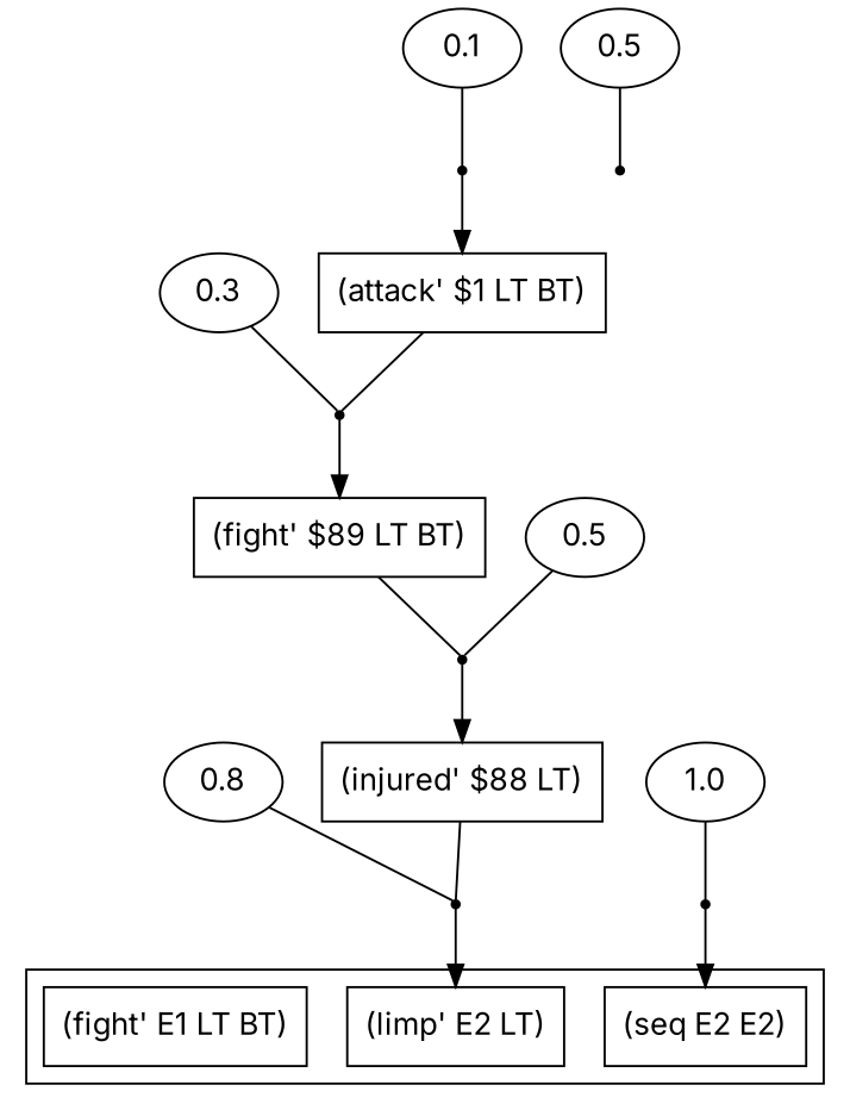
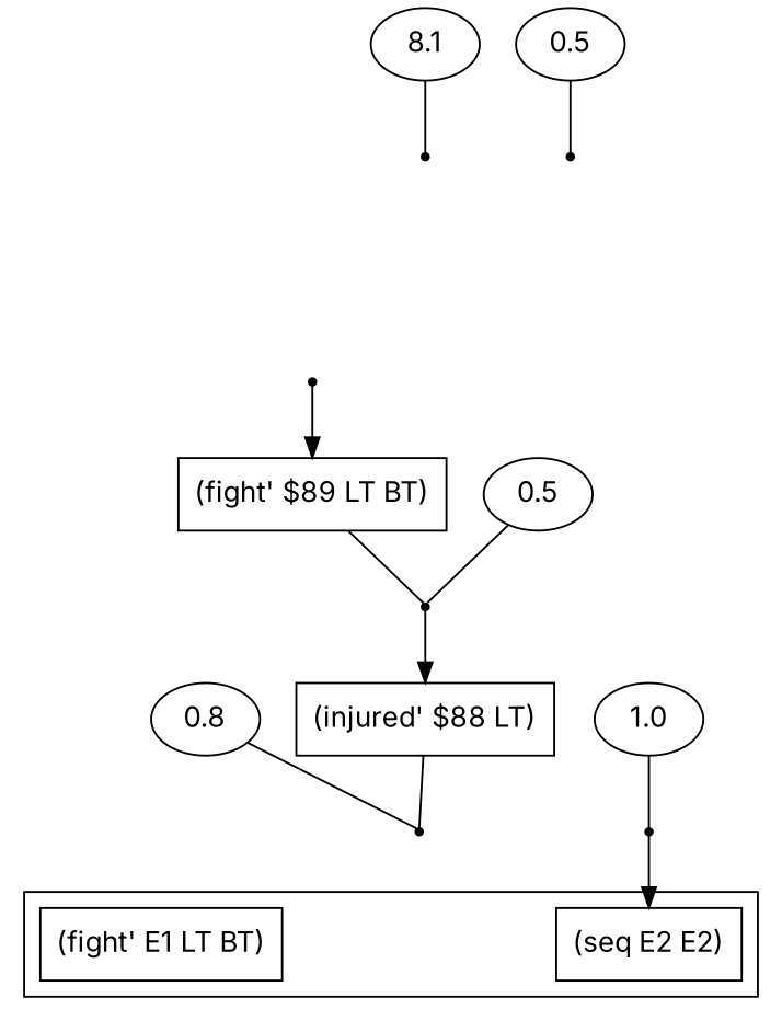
  digraph {
    fontname=Inter
    rankdir=TB
    node [fontname=Inter]
    edge [arrowhead=none fontname=Inter]
-   n1 [label="(limp' E2 LT)" shape=box]
    n2 [label="(seq E2 E2)" shape=box]
    n3 [label="(fight' E1 LT BT)" shape=box]
-   n4 [label=0.3]
    r0 [shape=point]
    n6 [label="(fight' $89 LT BT)" shape=box]
-   n7 [label=0.1]
+   n7 [label=8.1]
    r1 [shape=point]
-   n9 [label="(attack' $1 LT BT)" shape=box]
    n10 [label=0.5]
    r2 [shape=point]
    n12 [label=0.8]
    r3 [shape=point]
    n14 [label=0.5]
    r4 [shape=point]
    n16 [label="(injured' $88 LT)" shape=box]
    n17 [label=1.0]
    r5 [shape=point]
    subgraph cluster_1 {
-     n1
      n2
      n3
    }
-   n4 -> r0
    r0 -> n6 [arrowhead=""]
    n6 -> r4
    n7 -> r1
-   r1 -> n9 [arrowhead=""]
-   n9 -> r0
    n10 -> r2
    n12 -> r3
-   r3 -> n1 [arrowhead=""]
    n14 -> r4
    r4 -> n16 [arrowhead=""]
    n16 -> r3
    n17 -> r5
    r5 -> n2 [arrowhead=""]
  }
